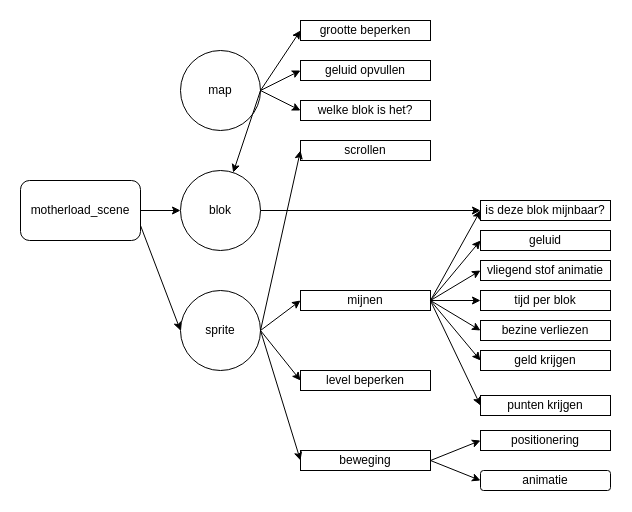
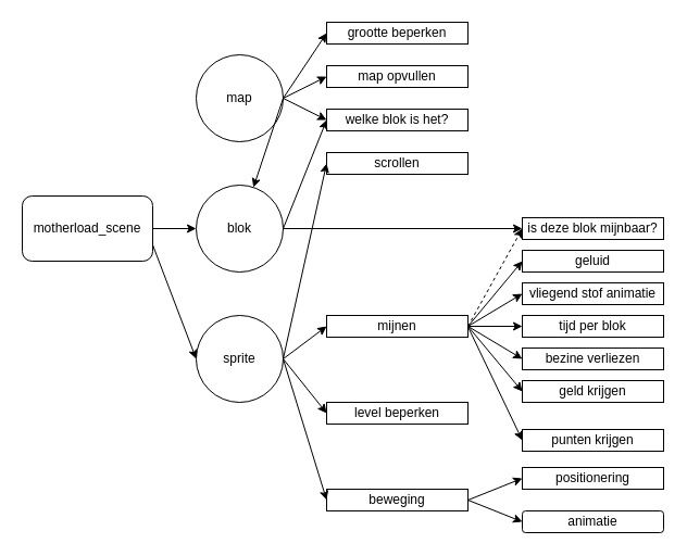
  <mxCell id="0" />
  <mxCell id="1" parent="0" />
  <mxCell id="2" value="motherload_scene" style="rounded=1;whiteSpace=wrap;html=1;" vertex="1" parent="1"><mxGeometry x="20" y="180" width="120" height="60" as="geometry" /></mxCell>
  <mxCell id="3" value="map" style="ellipse;whiteSpace=wrap;html=1;aspect=fixed;" vertex="1" parent="1"><mxGeometry x="180" y="50" width="80" height="80" as="geometry" /></mxCell>
  <mxCell id="4" value="blok" style="ellipse;whiteSpace=wrap;html=1;aspect=fixed;" vertex="1" parent="1"><mxGeometry x="180" y="170" width="80" height="80" as="geometry" /></mxCell>
  <mxCell id="5" value="sprite" style="ellipse;whiteSpace=wrap;html=1;aspect=fixed;" vertex="1" parent="1"><mxGeometry x="180" y="290" width="80" height="80" as="geometry" /></mxCell>
  <mxCell id="6" value="" style="endArrow=classic;html=1;entryX=0;entryY=0.5;entryDx=0;entryDy=0;exitX=1;exitY=0.5;exitDx=0;exitDy=0;" edge="1" parent="1" source="2" target="4"><mxGeometry width="50" height="50" relative="1" as="geometry"><mxPoint x="110" y="320" as="sourcePoint" /><mxPoint x="160" y="270" as="targetPoint" /></mxGeometry></mxCell>
  <mxCell id="7" value="" style="endArrow=classic;html=1;entryX=0;entryY=0.5;entryDx=0;entryDy=0;exitX=1;exitY=0.75;exitDx=0;exitDy=0;" edge="1" parent="1" source="2" target="5"><mxGeometry width="50" height="50" relative="1" as="geometry"><mxPoint x="90" y="340" as="sourcePoint" /><mxPoint x="140" y="290" as="targetPoint" /></mxGeometry></mxCell>
  <mxCell id="8" value="welke blok is het?" style="rounded=0;whiteSpace=wrap;html=1;" vertex="1" parent="1"><mxGeometry x="300" y="100" width="130" height="20" as="geometry" /></mxCell>
  <mxCell id="9" value="is deze blok mijnbaar?" style="rounded=0;whiteSpace=wrap;html=1;" vertex="1" parent="1"><mxGeometry x="480" y="200" width="130" height="20" as="geometry" /></mxCell>
- <mxCell id="10" value="geluid opvullen" style="rounded=0;whiteSpace=wrap;html=1;" vertex="1" parent="1"><mxGeometry x="300" y="60" width="130" height="20" as="geometry" /></mxCell>
+ <mxCell id="10" value="map opvullen" style="rounded=0;whiteSpace=wrap;html=1;" vertex="1" parent="1"><mxGeometry x="300" y="60" width="130" height="20" as="geometry" /></mxCell>
  <mxCell id="11" value="scrollen" style="rounded=0;whiteSpace=wrap;html=1;" vertex="1" parent="1"><mxGeometry x="300" y="140" width="130" height="20" as="geometry" /></mxCell>
  <mxCell id="12" value="grootte beperken" style="rounded=0;whiteSpace=wrap;html=1;" vertex="1" parent="1"><mxGeometry x="300" y="20" width="130" height="20" as="geometry" /></mxCell>
  <mxCell id="13" value="positionering" style="rounded=0;whiteSpace=wrap;html=1;" vertex="1" parent="1"><mxGeometry x="480" y="430" width="130" height="20" as="geometry" /></mxCell>
  <mxCell id="14" value="animatie" style="whiteSpace=wrap;html=1;rounded=1;" vertex="1" parent="1"><mxGeometry x="480" y="470" width="130" height="20" as="geometry" /></mxCell>
  <mxCell id="15" value="beweging" style="rounded=0;whiteSpace=wrap;html=1;" vertex="1" parent="1"><mxGeometry x="300" y="450" width="130" height="20" as="geometry" /></mxCell>
  <mxCell id="16" value="mijnen" style="rounded=0;whiteSpace=wrap;html=1;" vertex="1" parent="1"><mxGeometry x="300" y="290" width="130" height="20" as="geometry" /></mxCell>
  <mxCell id="17" value="geluid" style="rounded=0;whiteSpace=wrap;html=1;" vertex="1" parent="1"><mxGeometry x="480" y="230" width="130" height="20" as="geometry" /></mxCell>
  <mxCell id="18" value="vliegend stof animatie" style="rounded=0;whiteSpace=wrap;html=1;" vertex="1" parent="1"><mxGeometry x="480" y="260" width="130" height="20" as="geometry" /></mxCell>
  <mxCell id="19" value="tijd per blok" style="rounded=0;whiteSpace=wrap;html=1;" vertex="1" parent="1"><mxGeometry x="480" y="290" width="130" height="20" as="geometry" /></mxCell>
  <mxCell id="20" value="bezine verliezen" style="rounded=0;whiteSpace=wrap;html=1;" vertex="1" parent="1"><mxGeometry x="480" y="320" width="130" height="20" as="geometry" /></mxCell>
  <mxCell id="21" value="geld krijgen" style="rounded=0;whiteSpace=wrap;html=1;" vertex="1" parent="1"><mxGeometry x="480" y="350" width="130" height="20" as="geometry" /></mxCell>
  <mxCell id="22" value="punten krijgen" style="rounded=0;whiteSpace=wrap;html=1;" vertex="1" parent="1"><mxGeometry x="480" y="395" width="130" height="20" as="geometry" /></mxCell>
  <mxCell id="23" value="level beperken" style="rounded=0;whiteSpace=wrap;html=1;" vertex="1" parent="1"><mxGeometry x="300" y="370" width="130" height="20" as="geometry" /></mxCell>
+ <mxCell id="24" value="" style="endArrow=classic;html=1;exitX=1;exitY=0.5;exitDx=0;exitDy=0;entryX=0;entryY=0.5;entryDx=0;entryDy=0;" edge="1" parent="1" source="4" target="8"><mxGeometry width="50" height="50" relative="1" as="geometry"><mxPoint x="370" y="240" as="sourcePoint" /><mxPoint x="420" y="190" as="targetPoint" /></mxGeometry></mxCell>
  <mxCell id="25" value="" style="endArrow=classic;html=1;exitX=1;exitY=0.5;exitDx=0;exitDy=0;entryX=0;entryY=0.5;entryDx=0;entryDy=0;" edge="1" parent="1" source="3" target="8"><mxGeometry width="50" height="50" relative="1" as="geometry"><mxPoint x="570" y="160" as="sourcePoint" /><mxPoint x="620" y="110" as="targetPoint" /></mxGeometry></mxCell>
  <mxCell id="26" value="" style="endArrow=classic;html=1;exitX=1;exitY=0.5;exitDx=0;exitDy=0;entryX=0;entryY=0.5;entryDx=0;entryDy=0;" edge="1" parent="1" source="3" target="10"><mxGeometry width="50" height="50" relative="1" as="geometry"><mxPoint x="610" y="110" as="sourcePoint" /><mxPoint x="660" y="60" as="targetPoint" /></mxGeometry></mxCell>
  <mxCell id="27" value="" style="endArrow=classic;html=1;exitX=1;exitY=0.5;exitDx=0;exitDy=0;" edge="1" parent="1" source="3" target="4"><mxGeometry width="50" height="50" relative="1" as="geometry"><mxPoint x="500" y="160" as="sourcePoint" /><mxPoint x="550" y="110" as="targetPoint" /></mxGeometry></mxCell>
  <mxCell id="28" value="" style="endArrow=classic;html=1;exitX=1;exitY=0.5;exitDx=0;exitDy=0;entryX=0;entryY=0.5;entryDx=0;entryDy=0;" edge="1" parent="1" source="3" target="12"><mxGeometry width="50" height="50" relative="1" as="geometry"><mxPoint x="620" y="120" as="sourcePoint" /><mxPoint x="670" y="70" as="targetPoint" /></mxGeometry></mxCell>
  <mxCell id="29" value="" style="endArrow=classic;html=1;exitX=1;exitY=0.5;exitDx=0;exitDy=0;entryX=0;entryY=0.5;entryDx=0;entryDy=0;" edge="1" parent="1" source="4" target="9"><mxGeometry width="50" height="50" relative="1" as="geometry"><mxPoint x="580" y="220" as="sourcePoint" /><mxPoint x="630" y="170" as="targetPoint" /></mxGeometry></mxCell>
  <mxCell id="30" value="" style="endArrow=classic;html=1;exitX=1;exitY=0.5;exitDx=0;exitDy=0;entryX=0;entryY=0.5;entryDx=0;entryDy=0;" edge="1" parent="1" source="5" target="16"><mxGeometry width="50" height="50" relative="1" as="geometry"><mxPoint x="260" y="460" as="sourcePoint" /><mxPoint x="310" y="410" as="targetPoint" /></mxGeometry></mxCell>
- <mxCell id="31" value="" style="endArrow=classic;html=1;exitX=1;exitY=0.5;exitDx=0;exitDy=0;entryX=0;entryY=0.5;entryDx=0;entryDy=0;" edge="1" parent="1" source="16" target="9"><mxGeometry width="50" height="50" relative="1" as="geometry"><mxPoint x="370" y="280.33" as="sourcePoint" /><mxPoint x="420" y="230.33" as="targetPoint" /></mxGeometry></mxCell>
+ <mxCell id="31" value="" style="endArrow=classic;html=1;exitX=1;exitY=0.5;exitDx=0;exitDy=0;entryX=0;entryY=0.5;entryDx=0;entryDy=0;dashed=1;" edge="1" parent="1" source="16" target="9"><mxGeometry width="50" height="50" relative="1" as="geometry"><mxPoint x="370" y="280.33" as="sourcePoint" /><mxPoint x="420" y="230.33" as="targetPoint" /></mxGeometry></mxCell>
  <mxCell id="32" value="" style="endArrow=classic;html=1;exitX=1;exitY=0.5;exitDx=0;exitDy=0;entryX=0;entryY=0.5;entryDx=0;entryDy=0;" edge="1" parent="1" source="16" target="17"><mxGeometry width="50" height="50" relative="1" as="geometry"><mxPoint x="620" y="310.33" as="sourcePoint" /><mxPoint x="670" y="260.33" as="targetPoint" /></mxGeometry></mxCell>
  <mxCell id="33" value="" style="endArrow=classic;html=1;exitX=1;exitY=0.5;exitDx=0;exitDy=0;entryX=0;entryY=0.5;entryDx=0;entryDy=0;" edge="1" parent="1" source="16" target="18"><mxGeometry width="50" height="50" relative="1" as="geometry"><mxPoint x="650" y="310.33" as="sourcePoint" /><mxPoint x="700" y="260.33" as="targetPoint" /></mxGeometry></mxCell>
  <mxCell id="34" value="" style="endArrow=classic;html=1;exitX=1;exitY=0.5;exitDx=0;exitDy=0;entryX=0;entryY=0.5;entryDx=0;entryDy=0;" edge="1" parent="1" source="16" target="19"><mxGeometry width="50" height="50" relative="1" as="geometry"><mxPoint x="670" y="320.33" as="sourcePoint" /><mxPoint x="720" y="270.33" as="targetPoint" /></mxGeometry></mxCell>
  <mxCell id="35" value="" style="endArrow=classic;html=1;entryX=0;entryY=0.5;entryDx=0;entryDy=0;exitX=1;exitY=0.5;exitDx=0;exitDy=0;" edge="1" parent="1" source="16" target="20"><mxGeometry width="50" height="50" relative="1" as="geometry"><mxPoint x="350" y="390.33" as="sourcePoint" /><mxPoint x="400" y="340.33" as="targetPoint" /></mxGeometry></mxCell>
  <mxCell id="36" value="" style="endArrow=classic;html=1;entryX=0;entryY=0.5;entryDx=0;entryDy=0;exitX=1;exitY=0.5;exitDx=0;exitDy=0;" edge="1" parent="1" source="16" target="21"><mxGeometry width="50" height="50" relative="1" as="geometry"><mxPoint x="350" y="400.33" as="sourcePoint" /><mxPoint x="400" y="350.33" as="targetPoint" /></mxGeometry></mxCell>
  <mxCell id="37" value="" style="endArrow=classic;html=1;entryX=0;entryY=0.5;entryDx=0;entryDy=0;" edge="1" parent="1" target="22"><mxGeometry width="50" height="50" relative="1" as="geometry"><mxPoint x="430" y="300.33" as="sourcePoint" /><mxPoint x="400" y="350.33" as="targetPoint" /></mxGeometry></mxCell>
  <mxCell id="38" value="" style="endArrow=classic;html=1;entryX=0;entryY=0.5;entryDx=0;entryDy=0;exitX=1;exitY=0.5;exitDx=0;exitDy=0;" edge="1" parent="1" source="5" target="11"><mxGeometry width="50" height="50" relative="1" as="geometry"><mxPoint x="310" y="440" as="sourcePoint" /><mxPoint x="360" y="390" as="targetPoint" /></mxGeometry></mxCell>
  <mxCell id="39" value="" style="endArrow=classic;html=1;entryX=0;entryY=0.5;entryDx=0;entryDy=0;exitX=1;exitY=0.5;exitDx=0;exitDy=0;" edge="1" parent="1" source="5" target="23"><mxGeometry width="50" height="50" relative="1" as="geometry"><mxPoint x="50" y="500" as="sourcePoint" /><mxPoint x="100" y="450" as="targetPoint" /></mxGeometry></mxCell>
  <mxCell id="40" value="" style="endArrow=classic;html=1;entryX=0;entryY=0.5;entryDx=0;entryDy=0;exitX=1;exitY=0.5;exitDx=0;exitDy=0;" edge="1" parent="1" source="5" target="15"><mxGeometry width="50" height="50" relative="1" as="geometry"><mxPoint x="200" y="530" as="sourcePoint" /><mxPoint x="250" y="480" as="targetPoint" /></mxGeometry></mxCell>
  <mxCell id="41" value="" style="endArrow=classic;html=1;entryX=0;entryY=0.5;entryDx=0;entryDy=0;exitX=1;exitY=0.5;exitDx=0;exitDy=0;" edge="1" parent="1" source="15" target="13"><mxGeometry width="50" height="50" relative="1" as="geometry"><mxPoint x="410" y="540" as="sourcePoint" /><mxPoint x="460" y="490" as="targetPoint" /></mxGeometry></mxCell>
  <mxCell id="42" value="" style="endArrow=classic;html=1;entryX=0;entryY=0.5;entryDx=0;entryDy=0;exitX=1;exitY=0.5;exitDx=0;exitDy=0;" edge="1" parent="1" source="15" target="14"><mxGeometry width="50" height="50" relative="1" as="geometry"><mxPoint x="340" y="550" as="sourcePoint" /><mxPoint x="390" y="500" as="targetPoint" /></mxGeometry></mxCell>
